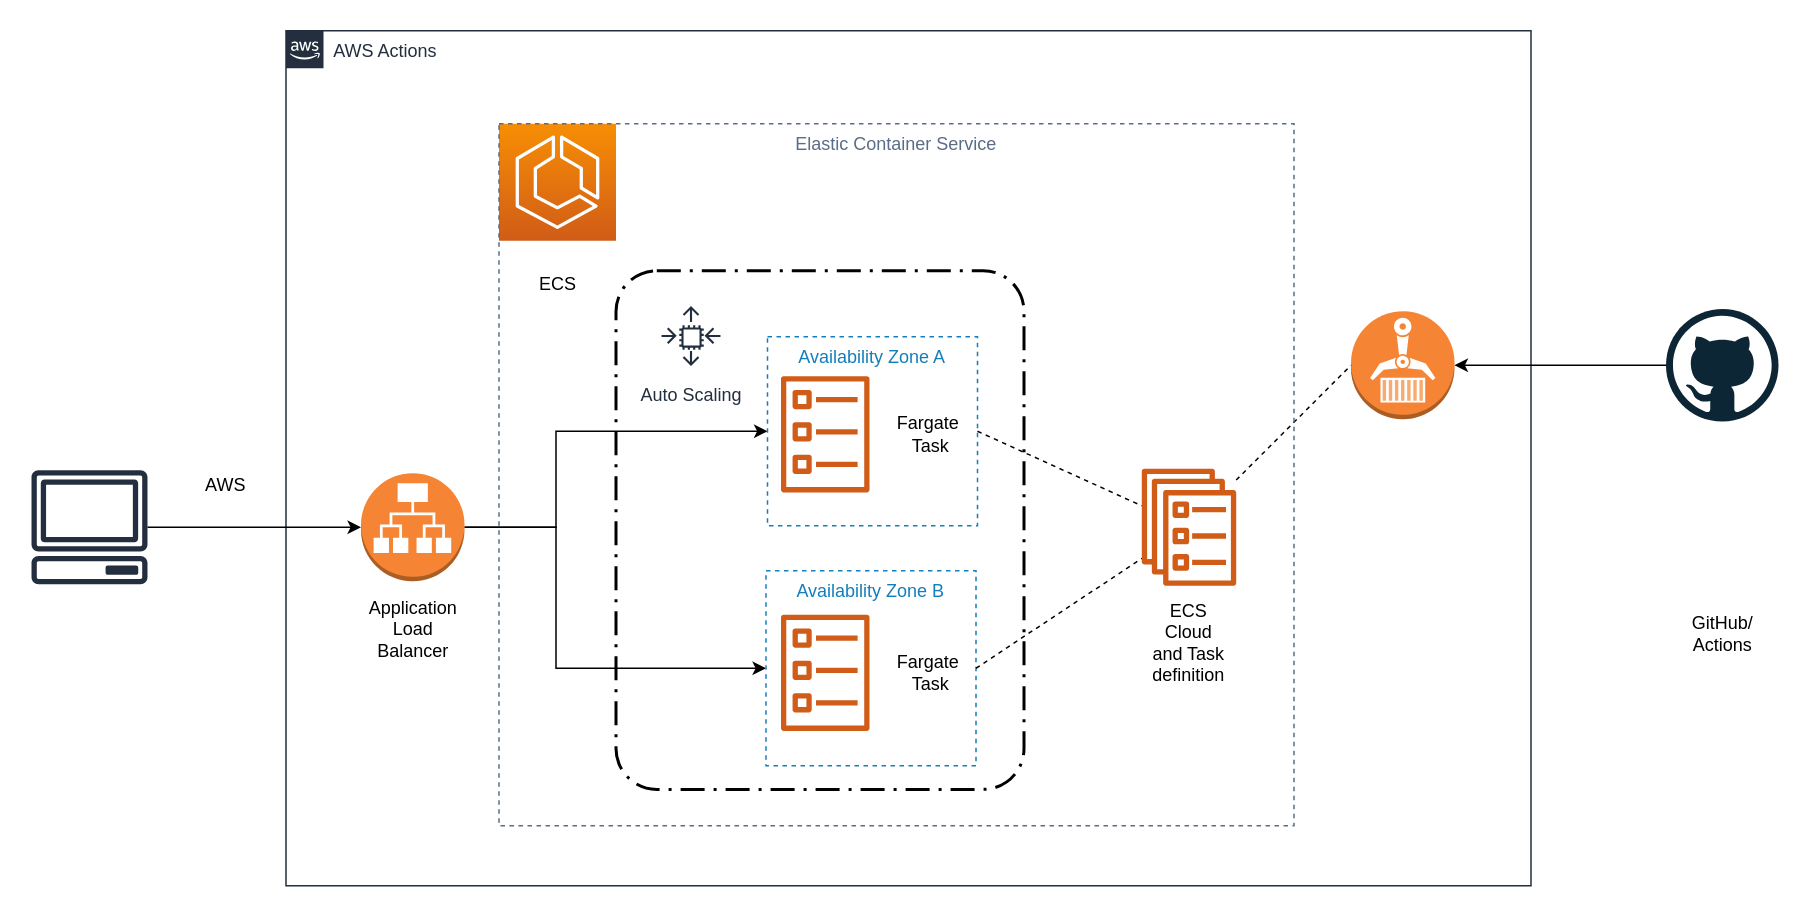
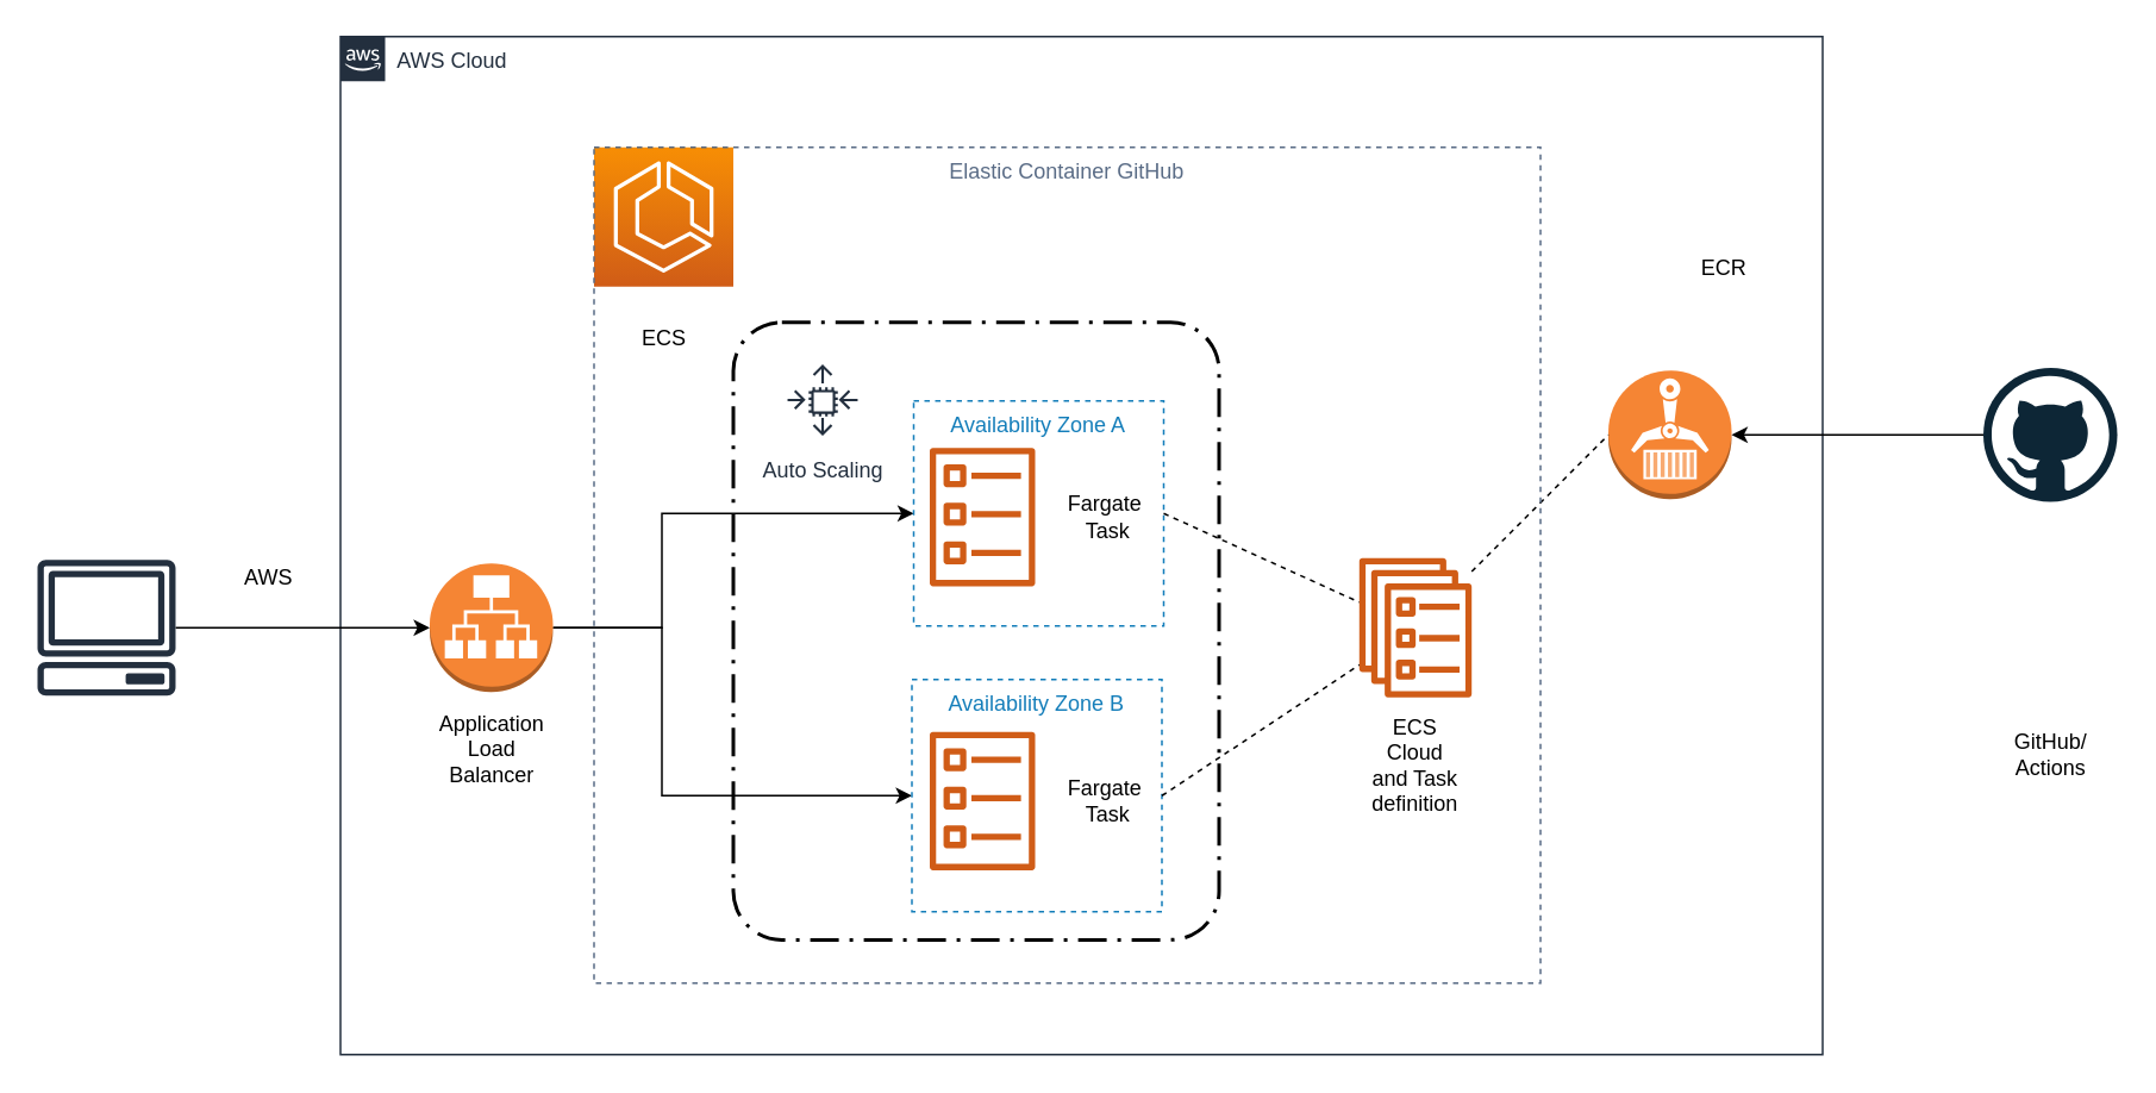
  <mxCell id="0" />
  <mxCell id="1" parent="0" />
- <mxCell id="2" value="AWS Actions" style="points=[[0,0],[0.25,0],[0.5,0],[0.75,0],[1,0],[1,0.25],[1,0.5],[1,0.75],[1,1],[0.75,1],[0.5,1],[0.25,1],[0,1],[0,0.75],[0,0.5],[0,0.25]];outlineConnect=0;gradientColor=none;html=1;whiteSpace=wrap;fontSize=12;fontStyle=0;shape=mxgraph.aws4.group;grIcon=mxgraph.aws4.group_aws_cloud_alt;strokeColor=#232F3E;fillColor=none;verticalAlign=top;align=left;spacingLeft=30;fontColor=#232F3E;dashed=0;" vertex="1" parent="1"><mxGeometry x="190" y="20" width="830" height="570" as="geometry" /></mxCell>
+ <mxCell id="2" value="AWS Cloud" style="points=[[0,0],[0.25,0],[0.5,0],[0.75,0],[1,0],[1,0.25],[1,0.5],[1,0.75],[1,1],[0.75,1],[0.5,1],[0.25,1],[0,1],[0,0.75],[0,0.5],[0,0.25]];outlineConnect=0;gradientColor=none;html=1;whiteSpace=wrap;fontSize=12;fontStyle=0;shape=mxgraph.aws4.group;grIcon=mxgraph.aws4.group_aws_cloud_alt;strokeColor=#232F3E;fillColor=none;verticalAlign=top;align=left;spacingLeft=30;fontColor=#232F3E;dashed=0;" vertex="1" parent="1"><mxGeometry x="190" y="20" width="830" height="570" as="geometry" /></mxCell>
  <mxCell id="3" value="" style="outlineConnect=0;fontColor=#232F3E;gradientColor=#F78E04;gradientDirection=north;fillColor=#D05C17;strokeColor=#ffffff;dashed=0;verticalLabelPosition=bottom;verticalAlign=top;align=center;html=1;fontSize=12;fontStyle=0;aspect=fixed;shape=mxgraph.aws4.resourceIcon;resIcon=mxgraph.aws4.ecs;" vertex="1" parent="1"><mxGeometry x="332" y="82" width="78" height="78" as="geometry" /></mxCell>
  <mxCell id="4" value="" style="outlineConnect=0;fontColor=#232F3E;gradientColor=none;fillColor=#D05C17;strokeColor=none;dashed=0;verticalLabelPosition=bottom;verticalAlign=top;align=center;html=1;fontSize=12;fontStyle=0;aspect=fixed;pointerEvents=1;shape=mxgraph.aws4.ecs_task;" vertex="1" parent="1"><mxGeometry x="520" y="250" width="59" height="78" as="geometry" /></mxCell>
  <mxCell id="5" value="" style="outlineConnect=0;fontColor=#232F3E;gradientColor=none;fillColor=#D05C17;strokeColor=none;dashed=0;verticalLabelPosition=bottom;verticalAlign=top;align=center;html=1;fontSize=12;fontStyle=0;aspect=fixed;pointerEvents=1;shape=mxgraph.aws4.ecs_service;" vertex="1" parent="1"><mxGeometry x="760" y="312" width="64" height="78" as="geometry" /></mxCell>
  <mxCell id="6" value="" style="outlineConnect=0;fontColor=#232F3E;gradientColor=none;fillColor=#D05C17;strokeColor=none;dashed=0;verticalLabelPosition=bottom;verticalAlign=top;align=center;html=1;fontSize=12;fontStyle=0;aspect=fixed;pointerEvents=1;shape=mxgraph.aws4.ecs_task;" vertex="1" parent="1"><mxGeometry x="520" y="409" width="59" height="78" as="geometry" /></mxCell>
  <mxCell id="7" value="ECS" style="text;html=1;align=center;verticalAlign=middle;resizable=0;points=[];autosize=1;" vertex="1" parent="1"><mxGeometry x="351" y="178.5" width="40" height="20" as="geometry" /></mxCell>
  <mxCell id="8" value="ECS Cloud and Task definition" style="text;html=1;strokeColor=none;fillColor=none;align=center;verticalAlign=middle;whiteSpace=wrap;rounded=0;" vertex="1" parent="1"><mxGeometry x="772" y="418" width="40" height="20" as="geometry" /></mxCell>
  <mxCell id="9" value="Fargate&amp;nbsp; Task" style="text;html=1;strokeColor=none;fillColor=none;align=center;verticalAlign=middle;whiteSpace=wrap;rounded=0;" vertex="1" parent="1"><mxGeometry x="600" y="279" width="40" height="20" as="geometry" /></mxCell>
  <mxCell id="10" value="Fargate&amp;nbsp; Task" style="text;html=1;strokeColor=none;fillColor=none;align=center;verticalAlign=middle;whiteSpace=wrap;rounded=0;" vertex="1" parent="1"><mxGeometry x="600" y="438" width="40" height="20" as="geometry" /></mxCell>
  <mxCell id="11" value="" style="outlineConnect=0;dashed=0;verticalLabelPosition=bottom;verticalAlign=top;align=center;html=1;shape=mxgraph.aws3.ecr;fillColor=#F58534;gradientColor=none;" vertex="1" parent="1"><mxGeometry x="900" y="207" width="69" height="72" as="geometry" /></mxCell>
+ <mxCell id="12" value="ECR" style="text;html=1;strokeColor=none;fillColor=none;align=center;verticalAlign=middle;whiteSpace=wrap;rounded=0;" vertex="1" parent="1"><mxGeometry x="945" y="140" width="40" height="20" as="geometry" /></mxCell>
  <mxCell id="13" style="edgeStyle=orthogonalEdgeStyle;rounded=0;orthogonalLoop=1;jettySize=auto;html=1;exitX=1;exitY=0.5;exitDx=0;exitDy=0;exitPerimeter=0;" edge="1" parent="1" source="15" target="23"><mxGeometry relative="1" as="geometry"><Array as="points"><mxPoint x="370" y="351" /><mxPoint x="370" y="287" /></Array></mxGeometry></mxCell>
  <mxCell id="14" style="edgeStyle=orthogonalEdgeStyle;rounded=0;orthogonalLoop=1;jettySize=auto;html=1;exitX=1;exitY=0.5;exitDx=0;exitDy=0;exitPerimeter=0;entryX=0;entryY=0.5;entryDx=0;entryDy=0;" edge="1" parent="1" source="15" target="24"><mxGeometry relative="1" as="geometry"><Array as="points"><mxPoint x="370" y="351" /><mxPoint x="370" y="445" /></Array></mxGeometry></mxCell>
  <mxCell id="15" value="" style="outlineConnect=0;dashed=0;verticalLabelPosition=bottom;verticalAlign=top;align=center;html=1;shape=mxgraph.aws3.application_load_balancer;fillColor=#F58534;gradientColor=none;" vertex="1" parent="1"><mxGeometry x="240" y="315" width="69" height="72" as="geometry" /></mxCell>
  <mxCell id="16" style="edgeStyle=orthogonalEdgeStyle;rounded=0;orthogonalLoop=1;jettySize=auto;html=1;" edge="1" parent="1" source="17" target="11"><mxGeometry relative="1" as="geometry" /></mxCell>
  <mxCell id="17" value="" style="dashed=0;outlineConnect=0;html=1;align=center;labelPosition=center;verticalLabelPosition=bottom;verticalAlign=top;shape=mxgraph.weblogos.github" vertex="1" parent="1"><mxGeometry x="1110" y="205.5" width="75" height="75" as="geometry" /></mxCell>
  <mxCell id="18" value="GitHub/ Actions" style="text;html=1;strokeColor=none;fillColor=none;align=center;verticalAlign=middle;whiteSpace=wrap;rounded=0;" vertex="1" parent="1"><mxGeometry x="1127.5" y="412" width="40" height="20" as="geometry" /></mxCell>
  <mxCell id="19" style="edgeStyle=orthogonalEdgeStyle;rounded=0;orthogonalLoop=1;jettySize=auto;html=1;entryX=0;entryY=0.5;entryDx=0;entryDy=0;entryPerimeter=0;" edge="1" parent="1" source="20" target="15"><mxGeometry relative="1" as="geometry" /></mxCell>
  <mxCell id="20" value="" style="outlineConnect=0;fontColor=#232F3E;gradientColor=none;fillColor=#232F3E;strokeColor=none;dashed=0;verticalLabelPosition=bottom;verticalAlign=top;align=center;html=1;fontSize=12;fontStyle=0;aspect=fixed;pointerEvents=1;shape=mxgraph.aws4.client;" vertex="1" parent="1"><mxGeometry x="20" y="313" width="78" height="76" as="geometry" /></mxCell>
  <mxCell id="21" value="AWS" style="text;html=1;strokeColor=none;fillColor=none;align=center;verticalAlign=middle;whiteSpace=wrap;rounded=0;" vertex="1" parent="1"><mxGeometry x="130" y="313" width="40" height="20" as="geometry" /></mxCell>
  <mxCell id="22" value="Application Load Balancer" style="text;html=1;strokeColor=none;fillColor=none;align=center;verticalAlign=middle;whiteSpace=wrap;rounded=0;" vertex="1" parent="1"><mxGeometry x="254.5" y="409" width="40" height="20" as="geometry" /></mxCell>
  <mxCell id="23" value="Availability Zone A" style="fillColor=none;strokeColor=#147EBA;dashed=1;verticalAlign=top;fontStyle=0;fontColor=#147EBA;" vertex="1" parent="1"><mxGeometry x="511" y="224" width="140" height="126" as="geometry" /></mxCell>
  <mxCell id="24" value="Availability Zone B" style="fillColor=none;strokeColor=#147EBA;dashed=1;verticalAlign=top;fontStyle=0;fontColor=#147EBA;" vertex="1" parent="1"><mxGeometry x="510" y="380" width="140" height="130" as="geometry" /></mxCell>
  <mxCell id="25" value="" style="endArrow=none;dashed=1;html=1;entryX=0;entryY=0.5;entryDx=0;entryDy=0;entryPerimeter=0;" edge="1" parent="1" source="5" target="11"><mxGeometry width="50" height="50" relative="1" as="geometry"><mxPoint x="980" y="570" as="sourcePoint" /><mxPoint x="1030" y="520" as="targetPoint" /></mxGeometry></mxCell>
- <mxCell id="26" value="Elastic Container Service" style="fillColor=none;strokeColor=#5A6C86;dashed=1;verticalAlign=top;fontStyle=0;fontColor=#5A6C86;" vertex="1" parent="1"><mxGeometry x="332" y="82" width="530" height="468" as="geometry" /></mxCell>
+ <mxCell id="26" value="Elastic Container GitHub" style="fillColor=none;strokeColor=#5A6C86;dashed=1;verticalAlign=top;fontStyle=0;fontColor=#5A6C86;" vertex="1" parent="1"><mxGeometry x="332" y="82" width="530" height="468" as="geometry" /></mxCell>
  <mxCell id="27" value="" style="endArrow=none;dashed=1;html=1;exitX=1;exitY=0.5;exitDx=0;exitDy=0;" edge="1" parent="1" source="23" target="5"><mxGeometry width="50" height="50" relative="1" as="geometry"><mxPoint x="880" y="470" as="sourcePoint" /><mxPoint x="930" y="420" as="targetPoint" /></mxGeometry></mxCell>
  <mxCell id="28" value="" style="endArrow=none;dashed=1;html=1;exitX=1;exitY=0.5;exitDx=0;exitDy=0;" edge="1" parent="1" source="24" target="5"><mxGeometry width="50" height="50" relative="1" as="geometry"><mxPoint x="690" y="460" as="sourcePoint" /><mxPoint x="740" y="410" as="targetPoint" /></mxGeometry></mxCell>
  <mxCell id="29" value="" style="rounded=1;arcSize=10;dashed=1;fillColor=none;gradientColor=none;dashPattern=8 3 1 3;strokeWidth=2;" vertex="1" parent="1"><mxGeometry x="410" y="180" width="272" height="345.75" as="geometry" /></mxCell>
  <mxCell id="30" value="Auto Scaling" style="outlineConnect=0;fontColor=#232F3E;gradientColor=none;strokeColor=#232F3E;fillColor=#ffffff;dashed=0;verticalLabelPosition=bottom;verticalAlign=top;align=center;html=1;fontSize=12;fontStyle=0;aspect=fixed;shape=mxgraph.aws4.resourceIcon;resIcon=mxgraph.aws4.auto_scaling;" vertex="1" parent="1"><mxGeometry x="430" y="198.5" width="60" height="50" as="geometry" /></mxCell>
